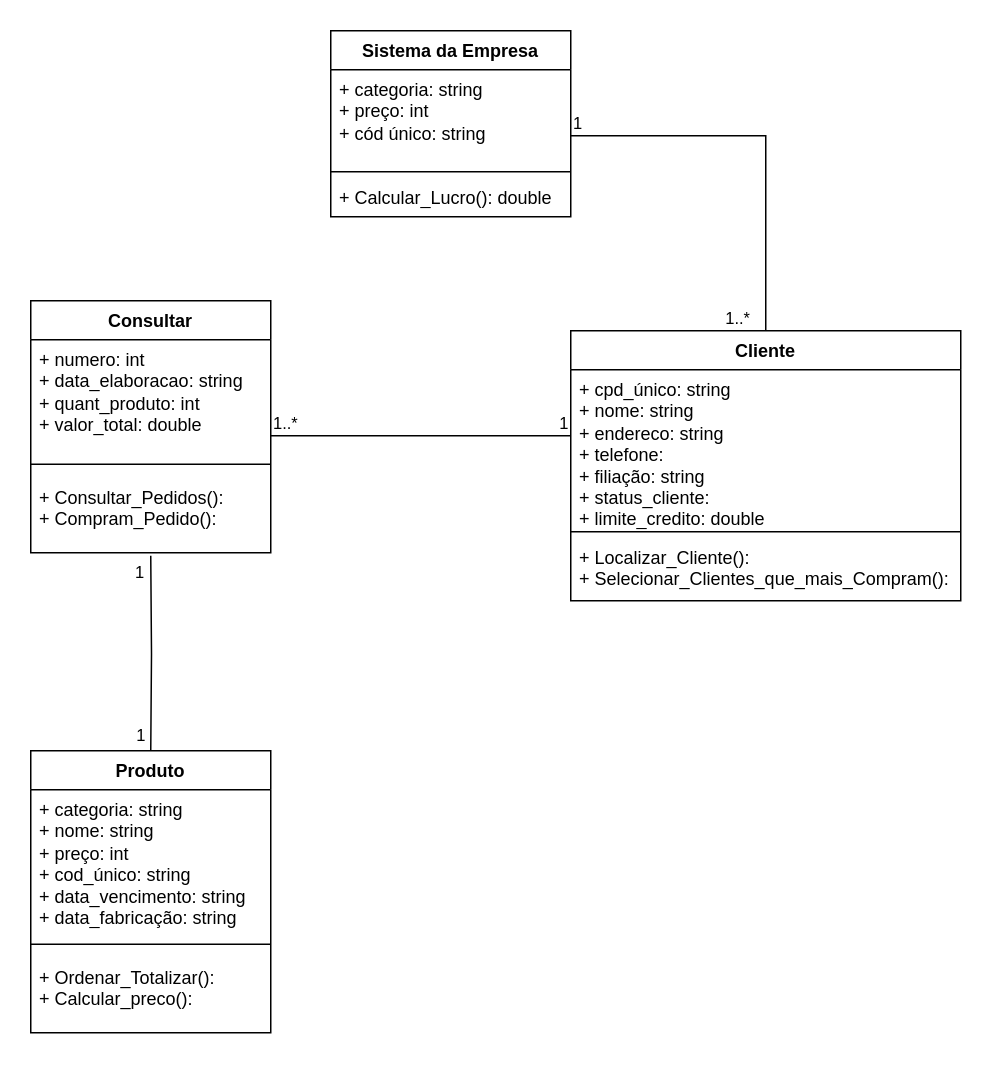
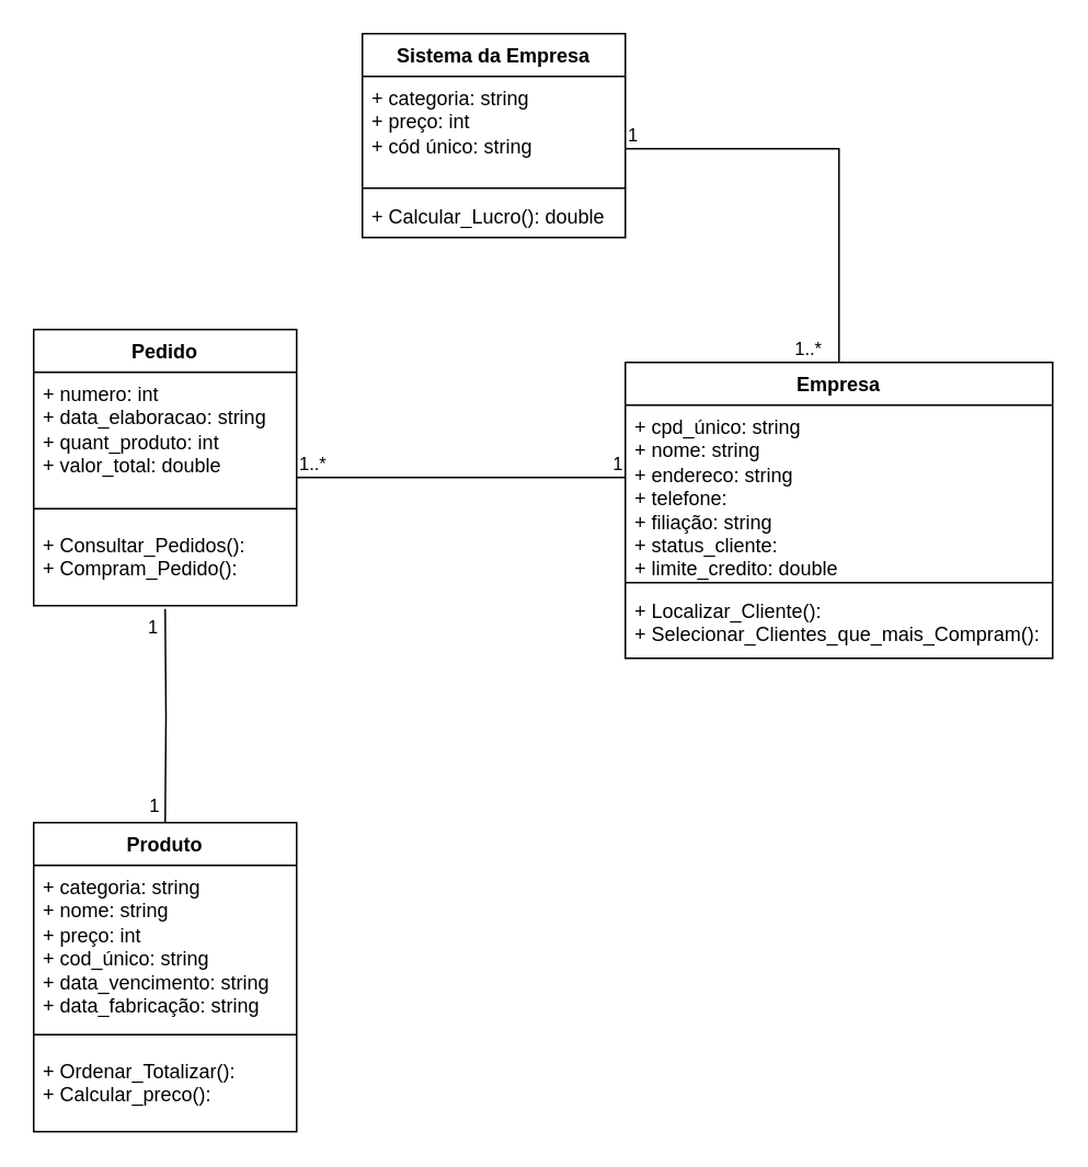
  <mxCell id="0" />
  <mxCell id="1" parent="0" />
  <mxCell id="2" value="Produto" style="swimlane;fontStyle=1;align=center;verticalAlign=top;childLayout=stackLayout;horizontal=1;startSize=26;horizontalStack=0;resizeParent=1;resizeParentMax=0;resizeLast=0;collapsible=1;marginBottom=0;whiteSpace=wrap;html=1;" vertex="1" parent="1"><mxGeometry x="20" y="500" width="160" height="188" as="geometry" /></mxCell>
  <mxCell id="3" value="+ categoria: string&lt;div&gt;+ nome: string&lt;br&gt;+ preço: int&lt;div style=&quot;forced-color-adjust: none;&quot;&gt;+ cod_único: string&lt;br&gt;+ data_vencimento: string&lt;/div&gt;&lt;div style=&quot;forced-color-adjust: none;&quot;&gt;+ data_fabricação: string&lt;/div&gt;&lt;/div&gt;" style="text;strokeColor=none;fillColor=none;align=left;verticalAlign=top;spacingLeft=4;spacingRight=4;overflow=hidden;rotatable=0;points=[[0,0.5],[1,0.5]];portConstraint=eastwest;whiteSpace=wrap;html=1;" vertex="1" parent="2"><mxGeometry y="26" width="160" height="94" as="geometry" /></mxCell>
  <mxCell id="4" value="" style="line;strokeWidth=1;fillColor=none;align=left;verticalAlign=middle;spacingTop=-1;spacingLeft=3;spacingRight=3;rotatable=0;labelPosition=right;points=[];portConstraint=eastwest;strokeColor=inherit;" vertex="1" parent="2"><mxGeometry y="120" width="160" height="18" as="geometry" /></mxCell>
  <mxCell id="5" value="+ Ordenar_Totalizar():&amp;nbsp;&lt;div&gt;+ Calcular_preco():&amp;nbsp;&lt;/div&gt;" style="text;strokeColor=none;fillColor=none;align=left;verticalAlign=top;spacingLeft=4;spacingRight=4;overflow=hidden;rotatable=0;points=[[0,0.5],[1,0.5]];portConstraint=eastwest;whiteSpace=wrap;html=1;" vertex="1" parent="2"><mxGeometry y="138" width="160" height="50" as="geometry" /></mxCell>
- <mxCell id="6" value="Cliente" style="swimlane;fontStyle=1;align=center;verticalAlign=top;childLayout=stackLayout;horizontal=1;startSize=26;horizontalStack=0;resizeParent=1;resizeParentMax=0;resizeLast=0;collapsible=1;marginBottom=0;whiteSpace=wrap;html=1;" vertex="1" parent="1"><mxGeometry x="380" y="220" width="260" height="180" as="geometry" /></mxCell>
+ <mxCell id="6" value="Empresa" style="swimlane;fontStyle=1;align=center;verticalAlign=top;childLayout=stackLayout;horizontal=1;startSize=26;horizontalStack=0;resizeParent=1;resizeParentMax=0;resizeLast=0;collapsible=1;marginBottom=0;whiteSpace=wrap;html=1;" vertex="1" parent="1"><mxGeometry x="380" y="220" width="260" height="180" as="geometry" /></mxCell>
  <mxCell id="7" value="&lt;div style=&quot;forced-color-adjust: none;&quot;&gt;+ cpd_único: string&lt;br&gt;+ nome: string&lt;/div&gt;&lt;div style=&quot;forced-color-adjust: none;&quot;&gt;+ endereco: string&lt;/div&gt;&lt;div style=&quot;forced-color-adjust: none;&quot;&gt;+ telefone:&amp;nbsp;&lt;/div&gt;&lt;div style=&quot;forced-color-adjust: none;&quot;&gt;+ filiação: string&lt;/div&gt;&lt;div style=&quot;forced-color-adjust: none;&quot;&gt;+ status_cliente:&lt;/div&gt;&lt;div style=&quot;forced-color-adjust: none;&quot;&gt;+ limite_credito: double&lt;/div&gt;" style="text;strokeColor=none;fillColor=none;align=left;verticalAlign=top;spacingLeft=4;spacingRight=4;overflow=hidden;rotatable=0;points=[[0,0.5],[1,0.5]];portConstraint=eastwest;whiteSpace=wrap;html=1;" vertex="1" parent="6"><mxGeometry y="26" width="260" height="104" as="geometry" /></mxCell>
  <mxCell id="8" value="" style="line;strokeWidth=1;fillColor=none;align=left;verticalAlign=middle;spacingTop=-1;spacingLeft=3;spacingRight=3;rotatable=0;labelPosition=right;points=[];portConstraint=eastwest;strokeColor=inherit;" vertex="1" parent="6"><mxGeometry y="130" width="260" height="8" as="geometry" /></mxCell>
  <mxCell id="9" value="+ Localizar_Cliente():&amp;nbsp;&lt;div&gt;+ Selecionar_Clientes_que_mais_Compram():&lt;/div&gt;" style="text;strokeColor=none;fillColor=none;align=left;verticalAlign=top;spacingLeft=4;spacingRight=4;overflow=hidden;rotatable=0;points=[[0,0.5],[1,0.5]];portConstraint=eastwest;whiteSpace=wrap;html=1;" vertex="1" parent="6"><mxGeometry y="138" width="260" height="42" as="geometry" /></mxCell>
  <mxCell id="10" value="Sistema da Empresa" style="swimlane;fontStyle=1;align=center;verticalAlign=top;childLayout=stackLayout;horizontal=1;startSize=26;horizontalStack=0;resizeParent=1;resizeParentMax=0;resizeLast=0;collapsible=1;marginBottom=0;whiteSpace=wrap;html=1;" vertex="1" parent="1"><mxGeometry x="220" y="20" width="160" height="124" as="geometry" /></mxCell>
  <mxCell id="11" value="+ categoria: string&lt;br&gt;+ preço: int&lt;div style=&quot;forced-color-adjust: none;&quot;&gt;+ cód único: string&lt;br&gt;&lt;br&gt;&lt;/div&gt;" style="text;strokeColor=none;fillColor=none;align=left;verticalAlign=top;spacingLeft=4;spacingRight=4;overflow=hidden;rotatable=0;points=[[0,0.5],[1,0.5]];portConstraint=eastwest;whiteSpace=wrap;html=1;" vertex="1" parent="10"><mxGeometry y="26" width="160" height="64" as="geometry" /></mxCell>
  <mxCell id="12" value="" style="line;strokeWidth=1;fillColor=none;align=left;verticalAlign=middle;spacingTop=-1;spacingLeft=3;spacingRight=3;rotatable=0;labelPosition=right;points=[];portConstraint=eastwest;strokeColor=inherit;" vertex="1" parent="10"><mxGeometry y="90" width="160" height="8" as="geometry" /></mxCell>
  <mxCell id="13" value="+ Calcular_Lucro(): double" style="text;strokeColor=none;fillColor=none;align=left;verticalAlign=top;spacingLeft=4;spacingRight=4;overflow=hidden;rotatable=0;points=[[0,0.5],[1,0.5]];portConstraint=eastwest;whiteSpace=wrap;html=1;" vertex="1" parent="10"><mxGeometry y="98" width="160" height="26" as="geometry" /></mxCell>
  <mxCell id="14" value="" style="endArrow=none;html=1;edgeStyle=orthogonalEdgeStyle;rounded=0;exitX=1;exitY=0.5;exitDx=0;exitDy=0;entryX=0;entryY=0.404;entryDx=0;entryDy=0;entryPerimeter=0;" edge="1" parent="1"><mxGeometry relative="1" as="geometry"><mxPoint x="180" y="290" as="sourcePoint" /><mxPoint x="380" y="290.016" as="targetPoint" /></mxGeometry></mxCell>
  <mxCell id="15" value="1..*" style="edgeLabel;resizable=0;html=1;align=left;verticalAlign=bottom;" connectable="0" vertex="1" parent="14"><mxGeometry x="-1" relative="1" as="geometry"><mxPoint as="offset" /></mxGeometry></mxCell>
  <mxCell id="16" value="1" style="edgeLabel;resizable=0;html=1;align=right;verticalAlign=bottom;" connectable="0" vertex="1" parent="14"><mxGeometry x="1" relative="1" as="geometry"><mxPoint x="-1" as="offset" /></mxGeometry></mxCell>
- <mxCell id="17" value="Consultar" style="swimlane;fontStyle=1;align=center;verticalAlign=top;childLayout=stackLayout;horizontal=1;startSize=26;horizontalStack=0;resizeParent=1;resizeParentMax=0;resizeLast=0;collapsible=1;marginBottom=0;whiteSpace=wrap;html=1;" vertex="1" parent="1"><mxGeometry x="20" y="200" width="160" height="168" as="geometry" /></mxCell>
+ <mxCell id="17" value="Pedido" style="swimlane;fontStyle=1;align=center;verticalAlign=top;childLayout=stackLayout;horizontal=1;startSize=26;horizontalStack=0;resizeParent=1;resizeParentMax=0;resizeLast=0;collapsible=1;marginBottom=0;whiteSpace=wrap;html=1;" vertex="1" parent="1"><mxGeometry x="20" y="200" width="160" height="168" as="geometry" /></mxCell>
  <mxCell id="18" value="+ numero: int&lt;div&gt;+ data_elaboracao: string&lt;/div&gt;&lt;div&gt;+ quant_produto: int&lt;/div&gt;&lt;div&gt;+ valor_total: double&lt;/div&gt;" style="text;strokeColor=none;fillColor=none;align=left;verticalAlign=top;spacingLeft=4;spacingRight=4;overflow=hidden;rotatable=0;points=[[0,0.5],[1,0.5]];portConstraint=eastwest;whiteSpace=wrap;html=1;" vertex="1" parent="17"><mxGeometry y="26" width="160" height="74" as="geometry" /></mxCell>
  <mxCell id="19" value="" style="line;strokeWidth=1;fillColor=none;align=left;verticalAlign=middle;spacingTop=-1;spacingLeft=3;spacingRight=3;rotatable=0;labelPosition=right;points=[];portConstraint=eastwest;strokeColor=inherit;" vertex="1" parent="17"><mxGeometry y="100" width="160" height="18" as="geometry" /></mxCell>
  <mxCell id="20" value="+ Consultar_Pedidos():&amp;nbsp;&lt;div&gt;+ Compram_Pedido():&amp;nbsp;&lt;/div&gt;" style="text;strokeColor=none;fillColor=none;align=left;verticalAlign=top;spacingLeft=4;spacingRight=4;overflow=hidden;rotatable=0;points=[[0,0.5],[1,0.5]];portConstraint=eastwest;whiteSpace=wrap;html=1;" vertex="1" parent="17"><mxGeometry y="118" width="160" height="50" as="geometry" /></mxCell>
  <mxCell id="21" value="" style="endArrow=none;html=1;edgeStyle=orthogonalEdgeStyle;rounded=0;entryX=0.5;entryY=0;entryDx=0;entryDy=0;" edge="1" parent="1" target="2"><mxGeometry relative="1" as="geometry"><mxPoint x="100" y="370" as="sourcePoint" /><mxPoint x="230" y="420" as="targetPoint" /></mxGeometry></mxCell>
  <mxCell id="22" value="1" style="edgeLabel;resizable=0;html=1;align=left;verticalAlign=bottom;" connectable="0" vertex="1" parent="21"><mxGeometry x="-1" relative="1" as="geometry"><mxPoint x="-12" y="19" as="offset" /></mxGeometry></mxCell>
  <mxCell id="23" value="1" style="edgeLabel;resizable=0;html=1;align=right;verticalAlign=bottom;" connectable="0" vertex="1" parent="21"><mxGeometry x="1" relative="1" as="geometry"><mxPoint x="-3" y="-2" as="offset" /></mxGeometry></mxCell>
  <mxCell id="24" value="" style="endArrow=none;html=1;edgeStyle=orthogonalEdgeStyle;rounded=0;exitX=1;exitY=0.5;exitDx=0;exitDy=0;entryX=0.5;entryY=0;entryDx=0;entryDy=0;" edge="1" parent="1" target="6"><mxGeometry relative="1" as="geometry"><mxPoint x="380" y="90" as="sourcePoint" /><mxPoint x="510" y="210" as="targetPoint" /><Array as="points"><mxPoint x="510" y="90" /></Array></mxGeometry></mxCell>
  <mxCell id="25" value="1" style="edgeLabel;resizable=0;html=1;align=left;verticalAlign=bottom;" connectable="0" vertex="1" parent="24"><mxGeometry x="-1" relative="1" as="geometry"><mxPoint as="offset" /></mxGeometry></mxCell>
  <mxCell id="26" value="1..*" style="edgeLabel;resizable=0;html=1;align=right;verticalAlign=bottom;" connectable="0" vertex="1" parent="24"><mxGeometry x="1" relative="1" as="geometry"><mxPoint x="-10" as="offset" /></mxGeometry></mxCell>
